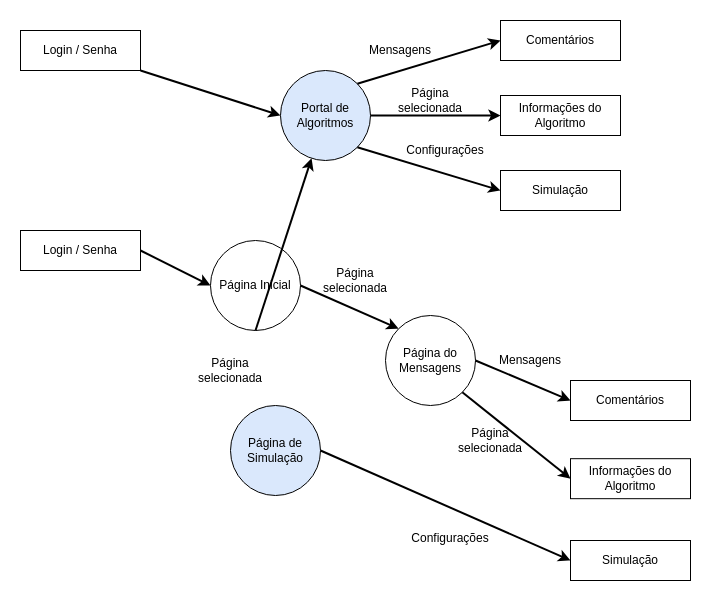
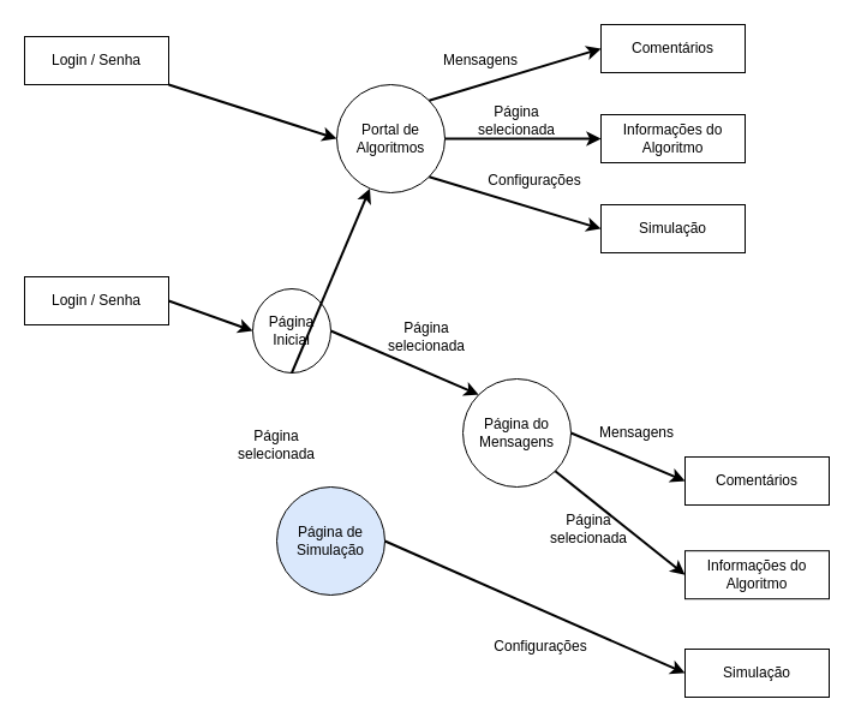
  <mxCell id="0" />
  <mxCell id="1" parent="0" />
- <mxCell id="2" value="&lt;div&gt;Portal de&lt;/div&gt;&lt;div&gt;Algoritmos&lt;br&gt;&lt;/div&gt;" style="ellipse;whiteSpace=wrap;html=1;aspect=fixed;fillColor=#dae8fc;" parent="1" vertex="1"><mxGeometry x="280" y="70" width="90" height="90" as="geometry" /></mxCell>
+ <mxCell id="2" value="&lt;div&gt;Portal de&lt;/div&gt;&lt;div&gt;Algoritmos&lt;br&gt;&lt;/div&gt;" style="ellipse;whiteSpace=wrap;html=1;aspect=fixed;" parent="1" vertex="1"><mxGeometry x="280" y="70" width="90" height="90" as="geometry" /></mxCell>
  <mxCell id="3" value="&lt;div&gt;Informações do &lt;br&gt;&lt;/div&gt;&lt;div&gt;Algoritmo&lt;br&gt;&lt;/div&gt;" style="rounded=0;whiteSpace=wrap;html=1;" parent="1" vertex="1"><mxGeometry x="500" y="95" width="120" height="40" as="geometry" /></mxCell>
  <mxCell id="4" value="Simulação" style="rounded=0;whiteSpace=wrap;html=1;" parent="1" vertex="1"><mxGeometry x="500" y="170" width="120" height="40" as="geometry" /></mxCell>
  <mxCell id="5" value="" style="endArrow=classic;html=1;targetPerimeterSpacing=0;strokeWidth=2;entryX=0;entryY=0.5;entryDx=0;entryDy=0;exitX=1;exitY=0.5;exitDx=0;exitDy=0;" parent="1" source="2" target="3" edge="1"><mxGeometry width="50" height="50" relative="1" as="geometry"><mxPoint x="370" y="140" as="sourcePoint" /><mxPoint x="440" y="155" as="targetPoint" /></mxGeometry></mxCell>
  <mxCell id="6" value="" style="endArrow=classic;html=1;targetPerimeterSpacing=0;strokeWidth=2;entryX=0;entryY=0.5;entryDx=0;entryDy=0;exitX=1;exitY=1;exitDx=0;exitDy=0;" parent="1" source="2" target="4" edge="1"><mxGeometry width="50" height="50" relative="1" as="geometry"><mxPoint x="390" y="135" as="sourcePoint" /><mxPoint x="470" y="180" as="targetPoint" /></mxGeometry></mxCell>
  <mxCell id="7" value="Comentários" style="rounded=0;whiteSpace=wrap;html=1;" vertex="1" parent="1"><mxGeometry x="500" y="20" width="120" height="40" as="geometry" /></mxCell>
  <mxCell id="8" value="" style="endArrow=classic;html=1;targetPerimeterSpacing=0;strokeWidth=2;entryX=0;entryY=0.5;entryDx=0;entryDy=0;exitX=1;exitY=0;exitDx=0;exitDy=0;" edge="1" parent="1" target="7" source="2"><mxGeometry width="50" height="50" relative="1" as="geometry"><mxPoint x="370" y="65" as="sourcePoint" /><mxPoint x="440" y="105" as="targetPoint" /></mxGeometry></mxCell>
  <mxCell id="9" value="Login / Senha" style="rounded=0;whiteSpace=wrap;html=1;" vertex="1" parent="1"><mxGeometry x="20" y="30" width="120" height="40" as="geometry" /></mxCell>
  <mxCell id="10" value="" style="endArrow=classic;html=1;targetPerimeterSpacing=0;strokeWidth=2;exitX=1;exitY=1;exitDx=0;exitDy=0;entryX=0;entryY=0.5;entryDx=0;entryDy=0;" edge="1" parent="1" source="9" target="2"><mxGeometry width="50" height="50" relative="1" as="geometry"><mxPoint x="220" y="90" as="sourcePoint" /><mxPoint x="290" y="125" as="targetPoint" /></mxGeometry></mxCell>
  <mxCell id="11" value="Mensagens" style="text;html=1;strokeColor=none;fillColor=none;align=center;verticalAlign=middle;whiteSpace=wrap;rounded=0;" vertex="1" parent="1"><mxGeometry x="370" y="40" width="60" height="20" as="geometry" /></mxCell>
  <mxCell id="12" value="&lt;div&gt;Página selecionada&lt;/div&gt;" style="text;html=1;strokeColor=none;fillColor=none;align=center;verticalAlign=middle;whiteSpace=wrap;rounded=0;" vertex="1" parent="1"><mxGeometry x="400" y="90" width="60" height="20" as="geometry" /></mxCell>
  <mxCell id="13" value="Configurações" style="text;html=1;strokeColor=none;fillColor=none;align=center;verticalAlign=middle;whiteSpace=wrap;rounded=0;" vertex="1" parent="1"><mxGeometry x="415" y="140" width="60" height="20" as="geometry" /></mxCell>
- <mxCell id="14" value="Página Inicial" style="ellipse;whiteSpace=wrap;html=1;aspect=fixed;" vertex="1" parent="1"><mxGeometry x="210" y="240" width="90" height="90" as="geometry" /></mxCell>
+ <mxCell id="14" value="Página Inicial" style="ellipse;whiteSpace=wrap;html=1;aspect=fixed;" vertex="1" parent="1"><mxGeometry x="210" y="240" width="65" height="70" as="geometry" /></mxCell>
  <mxCell id="15" value="&lt;div&gt;Login / Senha&lt;/div&gt;" style="rounded=0;whiteSpace=wrap;html=1;" vertex="1" parent="1"><mxGeometry x="20" y="230" width="120" height="40" as="geometry" /></mxCell>
  <mxCell id="16" value="" style="endArrow=classic;html=1;targetPerimeterSpacing=0;strokeWidth=2;exitX=1;exitY=0.5;exitDx=0;exitDy=0;entryX=0;entryY=0.5;entryDx=0;entryDy=0;" edge="1" parent="1" source="15" target="14"><mxGeometry width="50" height="50" relative="1" as="geometry"><mxPoint x="420" y="590" as="sourcePoint" /><mxPoint x="470" y="540" as="targetPoint" /></mxGeometry></mxCell>
  <mxCell id="17" value="" style="endArrow=classic;html=1;targetPerimeterSpacing=0;strokeWidth=2;exitX=1;exitY=0.5;exitDx=0;exitDy=0;entryX=0;entryY=0;entryDx=0;entryDy=0;" edge="1" parent="1" source="14" target="19"><mxGeometry width="50" height="50" relative="1" as="geometry"><mxPoint x="310" y="295" as="sourcePoint" /><mxPoint x="390" y="390" as="targetPoint" /></mxGeometry></mxCell>
  <mxCell id="18" value="" style="endArrow=classic;html=1;targetPerimeterSpacing=0;strokeWidth=2;exitX=0.5;exitY=1;exitDx=0;exitDy=0;" edge="1" parent="1" source="14" target="2"><mxGeometry width="50" height="50" relative="1" as="geometry"><mxPoint x="320" y="305" as="sourcePoint" /><mxPoint x="340" y="390" as="targetPoint" /></mxGeometry></mxCell>
  <mxCell id="19" value="&lt;div&gt;Página do&lt;/div&gt;&lt;div&gt;Mensagens&lt;/div&gt;" style="ellipse;whiteSpace=wrap;html=1;aspect=fixed;" vertex="1" parent="1"><mxGeometry x="385" y="315" width="90" height="90" as="geometry" /></mxCell>
  <mxCell id="20" value="&lt;div&gt;Página de &lt;br&gt;&lt;/div&gt;&lt;div&gt;Simulação&lt;/div&gt;" style="ellipse;whiteSpace=wrap;html=1;aspect=fixed;fillColor=#dae8fc;" vertex="1" parent="1"><mxGeometry x="230" y="405" width="90" height="90" as="geometry" /></mxCell>
  <mxCell id="21" value="&lt;div&gt;Informações do &lt;br&gt;&lt;/div&gt;&lt;div&gt;Algoritmo&lt;br&gt;&lt;/div&gt;" style="rounded=0;whiteSpace=wrap;html=1;" vertex="1" parent="1"><mxGeometry x="570" y="458.18" width="120" height="40" as="geometry" /></mxCell>
  <mxCell id="22" value="Simulação" style="rounded=0;whiteSpace=wrap;html=1;" vertex="1" parent="1"><mxGeometry x="570" y="540" width="120" height="40" as="geometry" /></mxCell>
  <mxCell id="23" value="" style="endArrow=classic;html=1;targetPerimeterSpacing=0;strokeWidth=2;entryX=0;entryY=0.5;entryDx=0;entryDy=0;exitX=1;exitY=1;exitDx=0;exitDy=0;" edge="1" parent="1" target="21" source="19"><mxGeometry width="50" height="50" relative="1" as="geometry"><mxPoint x="433.18" y="503.18" as="sourcePoint" /><mxPoint x="503.18" y="543.18" as="targetPoint" /></mxGeometry></mxCell>
  <mxCell id="24" value="" style="endArrow=classic;html=1;targetPerimeterSpacing=0;strokeWidth=2;entryX=0;entryY=0.5;entryDx=0;entryDy=0;exitX=1;exitY=0.5;exitDx=0;exitDy=0;" edge="1" parent="1" target="22" source="20"><mxGeometry width="50" height="50" relative="1" as="geometry"><mxPoint x="420" y="535" as="sourcePoint" /><mxPoint x="533.18" y="568.18" as="targetPoint" /></mxGeometry></mxCell>
  <mxCell id="25" value="Comentários" style="rounded=0;whiteSpace=wrap;html=1;" vertex="1" parent="1"><mxGeometry x="570" y="380" width="120" height="40" as="geometry" /></mxCell>
  <mxCell id="26" value="" style="endArrow=classic;html=1;targetPerimeterSpacing=0;strokeWidth=2;entryX=0;entryY=0.5;entryDx=0;entryDy=0;exitX=1;exitY=0.5;exitDx=0;exitDy=0;" edge="1" parent="1" target="25" source="19"><mxGeometry width="50" height="50" relative="1" as="geometry"><mxPoint x="471.82" y="380" as="sourcePoint" /><mxPoint x="503.18" y="493.18" as="targetPoint" /></mxGeometry></mxCell>
  <mxCell id="27" value="Mensagens" style="text;html=1;strokeColor=none;fillColor=none;align=center;verticalAlign=middle;whiteSpace=wrap;rounded=0;" vertex="1" parent="1"><mxGeometry x="500" y="350" width="60" height="20" as="geometry" /></mxCell>
  <mxCell id="28" value="&lt;div&gt;Página selecionada&lt;/div&gt;" style="text;html=1;strokeColor=none;fillColor=none;align=center;verticalAlign=middle;whiteSpace=wrap;rounded=0;" vertex="1" parent="1"><mxGeometry x="325" y="270" width="60" height="20" as="geometry" /></mxCell>
  <mxCell id="29" value="&lt;div&gt;Configurações&lt;/div&gt;" style="text;html=1;strokeColor=none;fillColor=none;align=center;verticalAlign=middle;whiteSpace=wrap;rounded=0;" vertex="1" parent="1"><mxGeometry x="420" y="528.18" width="60" height="20" as="geometry" /></mxCell>
  <mxCell id="30" value="&lt;div&gt;Página selecionada&lt;/div&gt;" style="text;html=1;strokeColor=none;fillColor=none;align=center;verticalAlign=middle;whiteSpace=wrap;rounded=0;" vertex="1" parent="1"><mxGeometry x="460" y="430" width="60" height="20" as="geometry" /></mxCell>
  <mxCell id="31" value="&lt;div&gt;Página selecionada&lt;/div&gt;" style="text;html=1;strokeColor=none;fillColor=none;align=center;verticalAlign=middle;whiteSpace=wrap;rounded=0;" vertex="1" parent="1"><mxGeometry x="200" y="360" width="60" height="20" as="geometry" /></mxCell>
